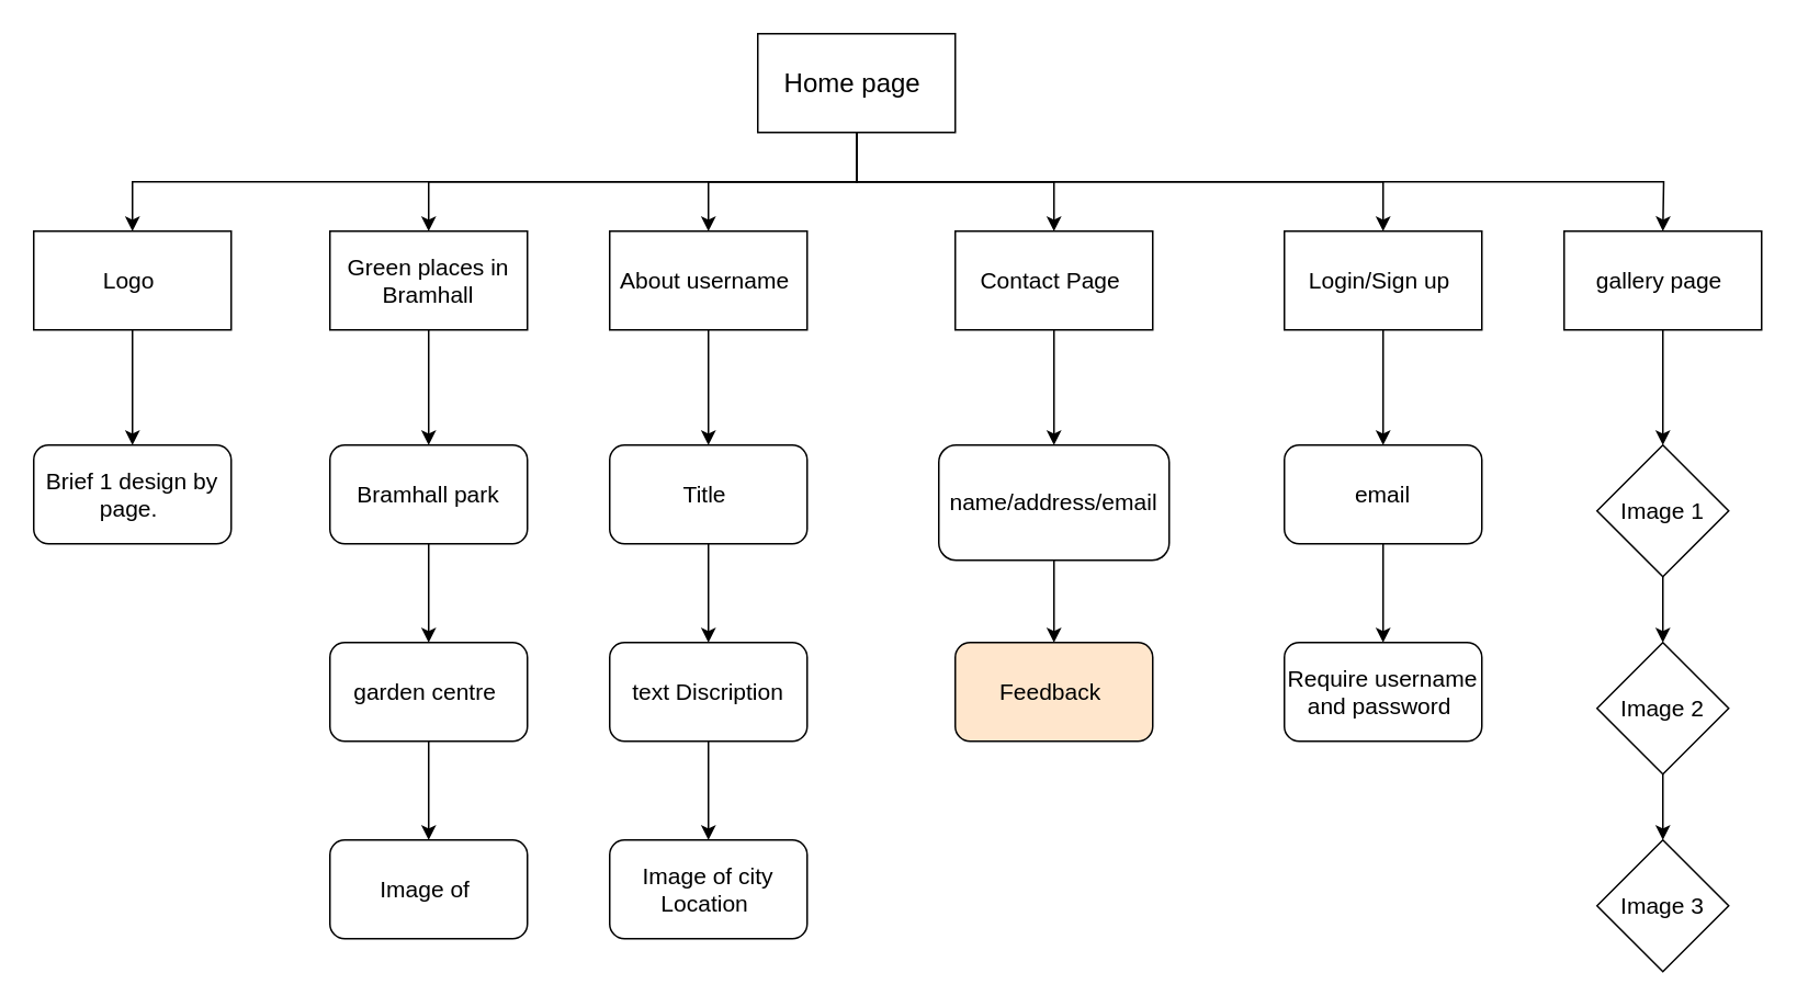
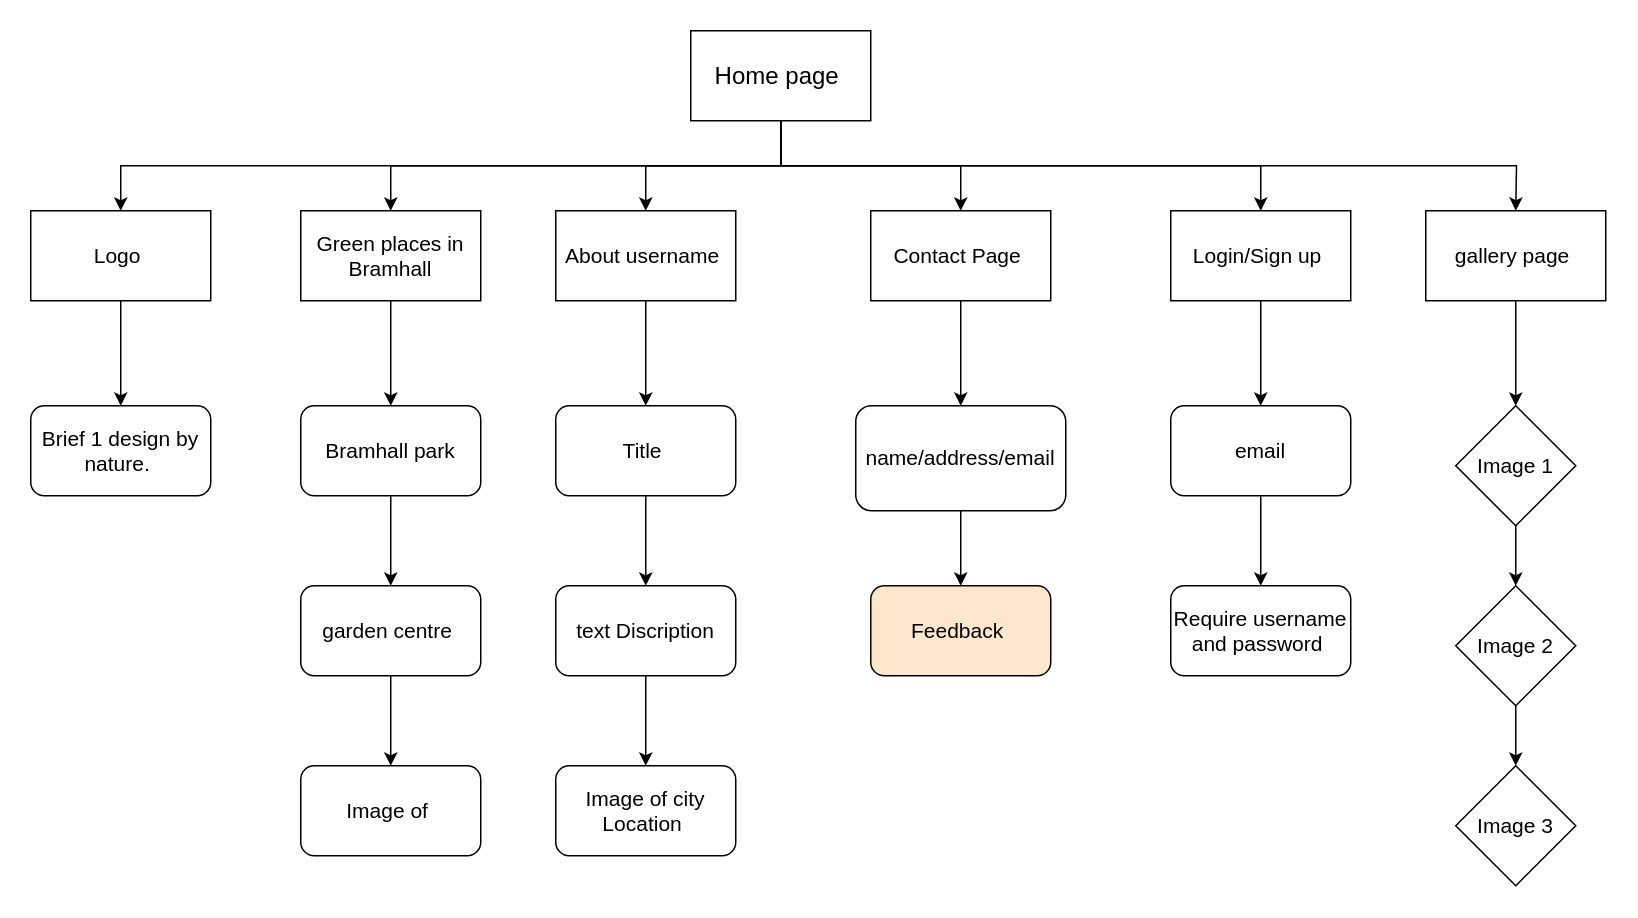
  <mxCell id="0" />
  <mxCell id="1" parent="0" />
  <mxCell id="2" style="edgeStyle=orthogonalEdgeStyle;rounded=0;orthogonalLoop=1;jettySize=auto;html=1;exitX=0.5;exitY=1;exitDx=0;exitDy=0;fontSize=14;" edge="1" parent="1" source="8"><mxGeometry relative="1" as="geometry"><mxPoint x="80" y="140" as="targetPoint" /><Array as="points"><mxPoint x="520" y="110" /><mxPoint x="80" y="110" /></Array></mxGeometry></mxCell>
  <mxCell id="3" style="edgeStyle=orthogonalEdgeStyle;rounded=0;orthogonalLoop=1;jettySize=auto;html=1;exitX=0.5;exitY=1;exitDx=0;exitDy=0;fontSize=14;" edge="1" parent="1" source="8"><mxGeometry relative="1" as="geometry"><mxPoint x="1010" y="140" as="targetPoint" /></mxGeometry></mxCell>
  <mxCell id="4" style="edgeStyle=orthogonalEdgeStyle;rounded=0;orthogonalLoop=1;jettySize=auto;html=1;exitX=0.5;exitY=1;exitDx=0;exitDy=0;entryX=0.5;entryY=0;entryDx=0;entryDy=0;fontSize=14;" edge="1" parent="1" source="8" target="12"><mxGeometry relative="1" as="geometry" /></mxCell>
  <mxCell id="5" style="edgeStyle=orthogonalEdgeStyle;rounded=0;orthogonalLoop=1;jettySize=auto;html=1;exitX=0.5;exitY=1;exitDx=0;exitDy=0;entryX=0.5;entryY=0;entryDx=0;entryDy=0;fontSize=14;" edge="1" parent="1" source="8" target="14"><mxGeometry relative="1" as="geometry" /></mxCell>
  <mxCell id="6" style="edgeStyle=orthogonalEdgeStyle;rounded=0;orthogonalLoop=1;jettySize=auto;html=1;exitX=0.5;exitY=1;exitDx=0;exitDy=0;entryX=0.5;entryY=0;entryDx=0;entryDy=0;fontSize=14;" edge="1" parent="1" source="8" target="16"><mxGeometry relative="1" as="geometry" /></mxCell>
  <mxCell id="7" style="edgeStyle=orthogonalEdgeStyle;rounded=0;orthogonalLoop=1;jettySize=auto;html=1;exitX=0.5;exitY=1;exitDx=0;exitDy=0;entryX=0.5;entryY=0;entryDx=0;entryDy=0;fontSize=14;" edge="1" parent="1" source="8" target="18"><mxGeometry relative="1" as="geometry" /></mxCell>
  <mxCell id="8" value="&lt;font size=&quot;3&quot;&gt;Home page&amp;nbsp;&lt;/font&gt;" style="rounded=0;whiteSpace=wrap;html=1;" vertex="1" parent="1"><mxGeometry x="460" y="20" width="120" height="60" as="geometry" /></mxCell>
  <mxCell id="9" style="edgeStyle=orthogonalEdgeStyle;rounded=0;orthogonalLoop=1;jettySize=auto;html=1;exitX=0.5;exitY=1;exitDx=0;exitDy=0;fontSize=14;" edge="1" parent="1" source="10"><mxGeometry relative="1" as="geometry"><mxPoint x="80" y="270" as="targetPoint" /></mxGeometry></mxCell>
  <mxCell id="10" value="Logo&amp;nbsp;" style="rounded=0;whiteSpace=wrap;html=1;fontSize=14;" vertex="1" parent="1"><mxGeometry x="20" y="140" width="120" height="60" as="geometry" /></mxCell>
  <mxCell id="11" style="edgeStyle=orthogonalEdgeStyle;rounded=0;orthogonalLoop=1;jettySize=auto;html=1;exitX=0.5;exitY=1;exitDx=0;exitDy=0;fontSize=14;" edge="1" parent="1" source="12"><mxGeometry relative="1" as="geometry"><mxPoint x="260" y="270" as="targetPoint" /></mxGeometry></mxCell>
  <mxCell id="12" value="Green places in Bramhall" style="rounded=0;whiteSpace=wrap;html=1;fontSize=14;" vertex="1" parent="1"><mxGeometry x="200" y="140" width="120" height="60" as="geometry" /></mxCell>
  <mxCell id="13" style="edgeStyle=orthogonalEdgeStyle;rounded=0;orthogonalLoop=1;jettySize=auto;html=1;exitX=0.5;exitY=1;exitDx=0;exitDy=0;fontSize=14;" edge="1" parent="1" source="14"><mxGeometry relative="1" as="geometry"><mxPoint x="430" y="270" as="targetPoint" /></mxGeometry></mxCell>
  <mxCell id="14" value="About username&amp;nbsp;" style="rounded=0;whiteSpace=wrap;html=1;fontSize=14;" vertex="1" parent="1"><mxGeometry x="370" y="140" width="120" height="60" as="geometry" /></mxCell>
  <mxCell id="15" style="edgeStyle=orthogonalEdgeStyle;rounded=0;orthogonalLoop=1;jettySize=auto;html=1;exitX=0.5;exitY=1;exitDx=0;exitDy=0;fontSize=14;" edge="1" parent="1" source="16"><mxGeometry relative="1" as="geometry"><mxPoint x="640" y="270" as="targetPoint" /></mxGeometry></mxCell>
  <mxCell id="16" value="Contact Page&amp;nbsp;" style="rounded=0;whiteSpace=wrap;html=1;fontSize=14;" vertex="1" parent="1"><mxGeometry x="580" y="140" width="120" height="60" as="geometry" /></mxCell>
  <mxCell id="17" style="edgeStyle=orthogonalEdgeStyle;rounded=0;orthogonalLoop=1;jettySize=auto;html=1;exitX=0.5;exitY=1;exitDx=0;exitDy=0;fontSize=14;" edge="1" parent="1" source="18"><mxGeometry relative="1" as="geometry"><mxPoint x="840" y="270" as="targetPoint" /></mxGeometry></mxCell>
  <mxCell id="18" value="Login/Sign up&amp;nbsp;" style="rounded=0;whiteSpace=wrap;html=1;fontSize=14;" vertex="1" parent="1"><mxGeometry x="780" y="140" width="120" height="60" as="geometry" /></mxCell>
- <mxCell id="19" value="Brief 1 design by page.&amp;nbsp;" style="rounded=1;whiteSpace=wrap;html=1;fontSize=14;" vertex="1" parent="1"><mxGeometry x="20" y="270" width="120" height="60" as="geometry" /></mxCell>
+ <mxCell id="19" value="Brief 1 design by nature.&amp;nbsp;" style="rounded=1;whiteSpace=wrap;html=1;fontSize=14;" vertex="1" parent="1"><mxGeometry x="20" y="270" width="120" height="60" as="geometry" /></mxCell>
  <mxCell id="20" style="edgeStyle=orthogonalEdgeStyle;rounded=0;orthogonalLoop=1;jettySize=auto;html=1;exitX=0.5;exitY=1;exitDx=0;exitDy=0;fontSize=14;" edge="1" parent="1" source="21"><mxGeometry relative="1" as="geometry"><mxPoint x="260" y="390" as="targetPoint" /></mxGeometry></mxCell>
  <mxCell id="21" value="Bramhall park" style="rounded=1;whiteSpace=wrap;html=1;fontSize=14;" vertex="1" parent="1"><mxGeometry x="200" y="270" width="120" height="60" as="geometry" /></mxCell>
  <mxCell id="22" style="edgeStyle=orthogonalEdgeStyle;rounded=0;orthogonalLoop=1;jettySize=auto;html=1;exitX=0.5;exitY=1;exitDx=0;exitDy=0;fontSize=14;" edge="1" parent="1" source="23"><mxGeometry relative="1" as="geometry"><mxPoint x="260" y="510" as="targetPoint" /></mxGeometry></mxCell>
  <mxCell id="23" value="garden centre&amp;nbsp;" style="rounded=1;whiteSpace=wrap;html=1;fontSize=14;" vertex="1" parent="1"><mxGeometry x="200" y="390" width="120" height="60" as="geometry" /></mxCell>
  <mxCell id="24" value="Image of&amp;nbsp;" style="rounded=1;whiteSpace=wrap;html=1;fontSize=14;" vertex="1" parent="1"><mxGeometry x="200" y="510" width="120" height="60" as="geometry" /></mxCell>
  <mxCell id="25" style="edgeStyle=orthogonalEdgeStyle;rounded=0;orthogonalLoop=1;jettySize=auto;html=1;exitX=0.5;exitY=1;exitDx=0;exitDy=0;fontSize=14;" edge="1" parent="1" source="26"><mxGeometry relative="1" as="geometry"><mxPoint x="1010" y="270" as="targetPoint" /></mxGeometry></mxCell>
  <mxCell id="26" value="gallery page&amp;nbsp;" style="rounded=0;whiteSpace=wrap;html=1;fontSize=14;" vertex="1" parent="1"><mxGeometry x="950" y="140" width="120" height="60" as="geometry" /></mxCell>
  <mxCell id="27" style="edgeStyle=orthogonalEdgeStyle;rounded=0;orthogonalLoop=1;jettySize=auto;html=1;exitX=0.5;exitY=1;exitDx=0;exitDy=0;fontSize=14;" edge="1" parent="1" source="28"><mxGeometry relative="1" as="geometry"><mxPoint x="430" y="390" as="targetPoint" /></mxGeometry></mxCell>
  <mxCell id="28" value="Title&amp;nbsp;" style="rounded=1;whiteSpace=wrap;html=1;fontSize=14;" vertex="1" parent="1"><mxGeometry x="370" y="270" width="120" height="60" as="geometry" /></mxCell>
  <mxCell id="29" style="edgeStyle=orthogonalEdgeStyle;rounded=0;orthogonalLoop=1;jettySize=auto;html=1;exitX=0.5;exitY=1;exitDx=0;exitDy=0;fontSize=14;" edge="1" parent="1" source="30"><mxGeometry relative="1" as="geometry"><mxPoint x="430" y="510" as="targetPoint" /></mxGeometry></mxCell>
  <mxCell id="30" value="text Discription" style="rounded=1;whiteSpace=wrap;html=1;fontSize=14;" vertex="1" parent="1"><mxGeometry x="370" y="390" width="120" height="60" as="geometry" /></mxCell>
  <mxCell id="31" value="Image of city Location&amp;nbsp;" style="rounded=1;whiteSpace=wrap;html=1;fontSize=14;" vertex="1" parent="1"><mxGeometry x="370" y="510" width="120" height="60" as="geometry" /></mxCell>
  <mxCell id="32" style="edgeStyle=orthogonalEdgeStyle;rounded=0;orthogonalLoop=1;jettySize=auto;html=1;exitX=0.5;exitY=1;exitDx=0;exitDy=0;fontSize=14;" edge="1" parent="1" source="33"><mxGeometry relative="1" as="geometry"><mxPoint x="640" y="390" as="targetPoint" /></mxGeometry></mxCell>
  <mxCell id="33" value="name/address/email" style="rounded=1;whiteSpace=wrap;html=1;fontSize=14;" vertex="1" parent="1"><mxGeometry x="570" y="270" width="140" height="70" as="geometry" /></mxCell>
  <mxCell id="34" value="Feedback&amp;nbsp;" style="rounded=1;whiteSpace=wrap;html=1;fontSize=14;fillColor=#ffe6cc;" vertex="1" parent="1"><mxGeometry x="580" y="390" width="120" height="60" as="geometry" /></mxCell>
  <mxCell id="35" style="edgeStyle=orthogonalEdgeStyle;rounded=0;orthogonalLoop=1;jettySize=auto;html=1;exitX=0.5;exitY=1;exitDx=0;exitDy=0;fontSize=14;" edge="1" parent="1" source="36"><mxGeometry relative="1" as="geometry"><mxPoint x="840" y="390" as="targetPoint" /></mxGeometry></mxCell>
  <mxCell id="36" value="email" style="rounded=1;whiteSpace=wrap;html=1;fontSize=14;" vertex="1" parent="1"><mxGeometry x="780" y="270" width="120" height="60" as="geometry" /></mxCell>
  <mxCell id="37" value="Require username and password&amp;nbsp;" style="rounded=1;whiteSpace=wrap;html=1;fontSize=14;" vertex="1" parent="1"><mxGeometry x="780" y="390" width="120" height="60" as="geometry" /></mxCell>
  <mxCell id="38" style="edgeStyle=orthogonalEdgeStyle;rounded=0;orthogonalLoop=1;jettySize=auto;html=1;exitX=0.5;exitY=1;exitDx=0;exitDy=0;fontSize=14;" edge="1" parent="1" source="39"><mxGeometry relative="1" as="geometry"><mxPoint x="1010" y="390" as="targetPoint" /></mxGeometry></mxCell>
  <mxCell id="39" value="Image 1" style="rhombus;whiteSpace=wrap;html=1;fontSize=14;" vertex="1" parent="1"><mxGeometry x="970" y="270" width="80" height="80" as="geometry" /></mxCell>
  <mxCell id="40" style="edgeStyle=orthogonalEdgeStyle;rounded=0;orthogonalLoop=1;jettySize=auto;html=1;exitX=0.5;exitY=1;exitDx=0;exitDy=0;fontSize=14;" edge="1" parent="1" source="41"><mxGeometry relative="1" as="geometry"><mxPoint x="1010" y="510" as="targetPoint" /></mxGeometry></mxCell>
  <mxCell id="41" value="Image 2" style="rhombus;whiteSpace=wrap;html=1;fontSize=14;" vertex="1" parent="1"><mxGeometry x="970" y="390" width="80" height="80" as="geometry" /></mxCell>
  <mxCell id="42" value="Image 3" style="rhombus;whiteSpace=wrap;html=1;fontSize=14;" vertex="1" parent="1"><mxGeometry x="970" y="510" width="80" height="80" as="geometry" /></mxCell>
